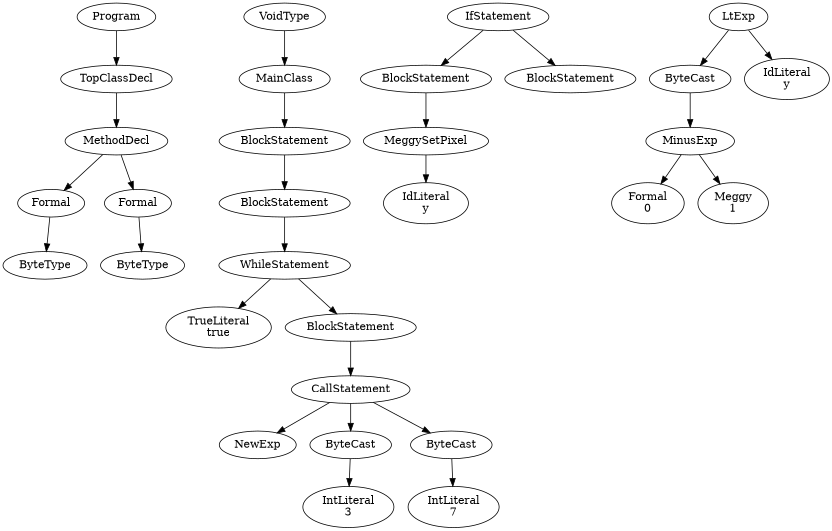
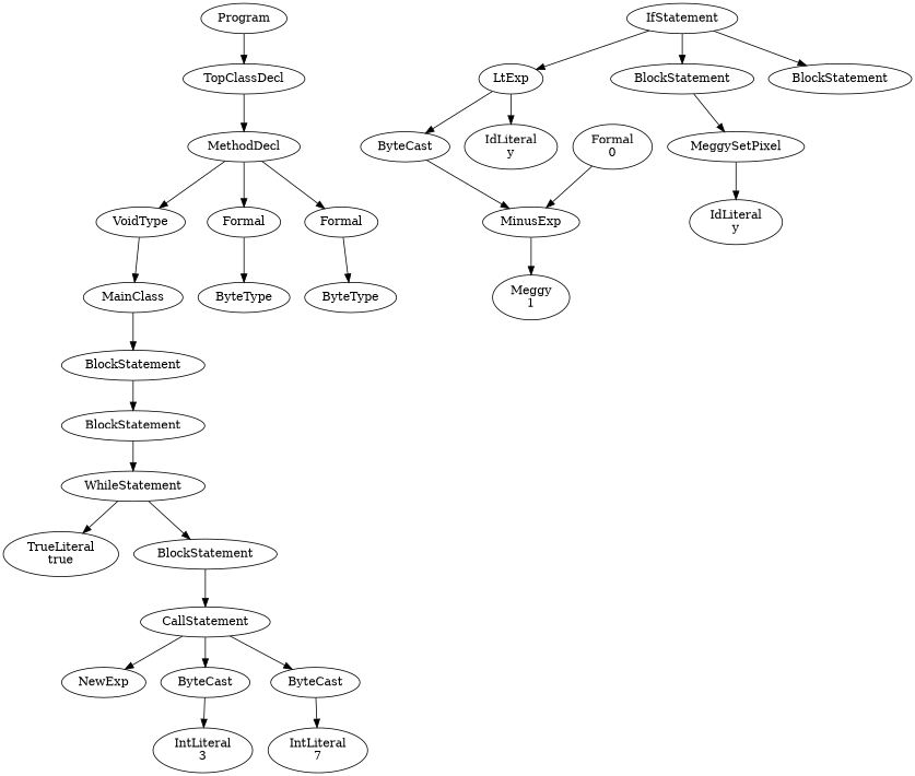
  digraph {
    n1 [label=Program]
    n2 [label=TopClassDecl]
    n3 [label=MainClass]
    n4 [label=BlockStatement]
    n5 [label=MethodDecl]
    n6 [label=BlockStatement]
    n7 [label=WhileStatement]
    n8 [label="TrueLiteral\ntrue"]
    n9 [label=BlockStatement]
    n10 [label=CallStatement]
    n11 [label=NewExp]
    n12 [label=ByteCast]
    n13 [label=ByteCast]
    n14 [label="IntLiteral\n3"]
    n15 [label="IntLiteral\n7"]
    n16 [label=VoidType]
    n17 [label=Formal]
    n18 [label=Formal]
    n19 [label=ByteType]
    n20 [label=ByteType]
    n21 [label=IfStatement]
    n22 [label=LtExp]
    n23 [label=BlockStatement]
    n24 [label=BlockStatement]
    n25 [label=ByteCast]
    n26 [label="IdLiteral\ny"]
    n27 [label=MeggySetPixel]
    n28 [label=MinusExp]
    n29 [label="Formal\n0"]
    n30 [label="Meggy\n1"]
    n31 [label="IdLiteral\ny"]
    n1 -> n2
    n2 -> n5
    n3 -> n4
    n4 -> n6
+   n5 -> n16
    n5 -> n17
    n5 -> n18
    n6 -> n7
    n7 -> n8
    n7 -> n9
    n9 -> n10
    n10 -> n11
    n10 -> n12
    n10 -> n13
    n12 -> n14
    n13 -> n15
    n16 -> n3
    n17 -> n19
    n18 -> n20
+   n21 -> n22
    n21 -> n23
    n21 -> n24
    n22 -> n25
    n22 -> n26
    n23 -> n27
    n25 -> n28
    n27 -> n31
-   n28 -> n29
+   n29 -> n28
    n28 -> n30
  }
